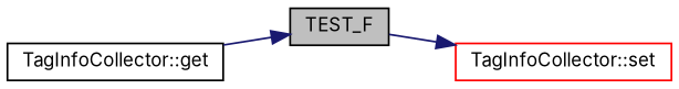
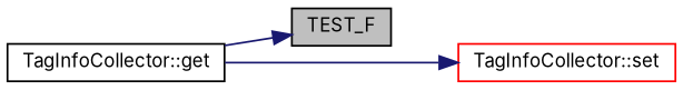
  digraph {
    fontname=Inter
    rankdir=LR
    node [color=black fillcolor=white fontname=Inter fontsize=10 shape=record style=filled]
    edge [color=midnightblue fontname=Inter fontsize=10 labelfontname=Helvetica labelfontsize=10 style=solid]
    n1 [fillcolor=grey75 fontcolor=black height=0.2 label=TEST_F width=0.4]
    n2 [color=red height=0.2 label="TagInfoCollector::set" width=0.4]
    n3 [height=0.2 label="TagInfoCollector::get" width=0.4]
-   n1 -> n2
+   n3 -> n2
    n3 -> n1
  }
